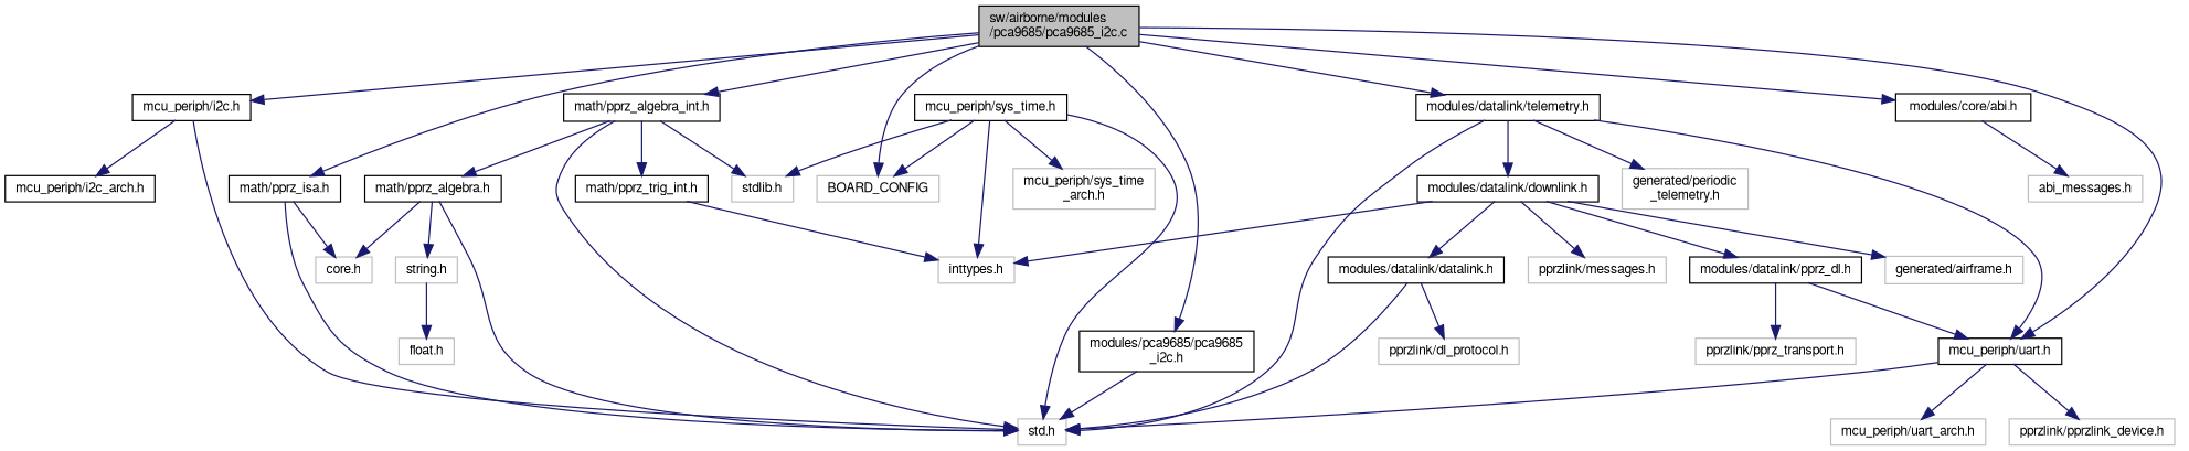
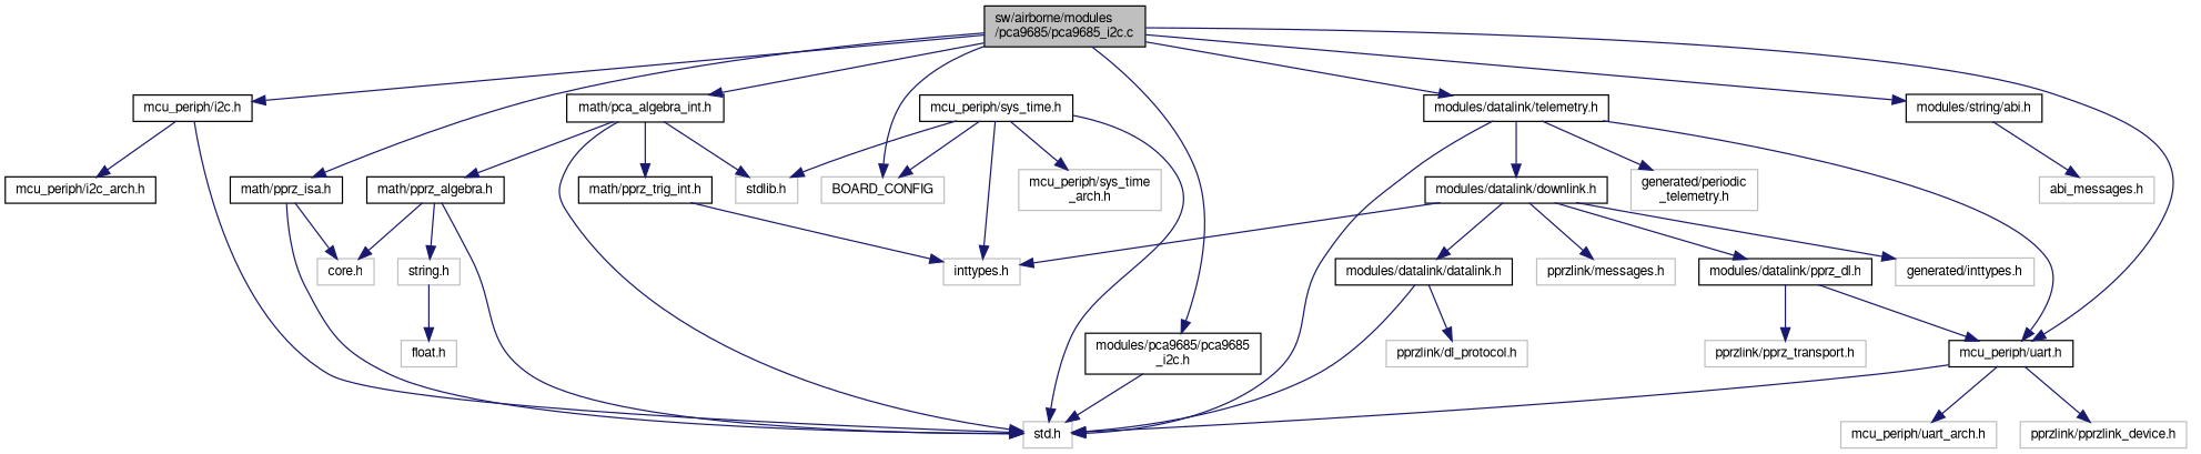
  digraph {
    node [color=grey75 fillcolor=white fontname=FreeSans fontsize=10 shape=record style=filled]
    edge [color=midnightblue fontname=FreeSans fontsize=10 labelfontname=FreeSans labelfontsize=10 style=solid]
    n1 [color=black fillcolor=grey75 fontcolor=black height=0.2 label="sw/airborne/modules\l/pca9685/pca9685_i2c.c" width=0.4]
    n2 [color=black height=0.2 label="modules/pca9685/pca9685\l_i2c.h" width=0.4]
-   n3 [color=black height=0.2 label="math/pprz_algebra_int.h" width=0.4]
+   n3 [color=black height=0.2 label="math/pca_algebra_int.h" width=0.4]
    n4 [color=black height=0.2 label="mcu_periph/i2c.h" width=0.4]
    n5 [color=black height=0.2 label="math/pprz_isa.h" width=0.4]
-   n6 [color=black height=0.2 label="modules/core/abi.h" width=0.4]
+   n6 [color=black height=0.2 label="modules/string/abi.h" width=0.4]
    n7 [color=black height=0.2 label="mcu_periph/uart.h" width=0.4]
    n8 [color=black height=0.2 label="modules/datalink/telemetry.h" width=0.4]
    n9 [height=0.2 label=BOARD_CONFIG width=0.4]
    n10 [height=0.2 label="std.h" width=0.4]
    n11 [color=black height=0.2 label="math/pprz_algebra.h" width=0.4]
    n12 [color=black height=0.2 label="math/pprz_trig_int.h" width=0.4]
    n13 [height=0.2 label="stdlib.h" width=0.4]
    n14 [color=black height=0.2 label="mcu_periph/i2c_arch.h" width=0.4]
    n15 [color=black height=0.2 label="mcu_periph/sys_time.h" width=0.4]
    n16 [height=0.2 label="inttypes.h" width=0.4]
    n17 [height=0.2 label="mcu_periph/sys_time\l_arch.h" width=0.4]
    n18 [height=0.2 label="core.h" width=0.4]
    n19 [height=0.2 label="abi_messages.h" width=0.4]
    n20 [height=0.2 label="mcu_periph/uart_arch.h" width=0.4]
    n21 [height=0.2 label="pprzlink/pprzlink_device.h" width=0.4]
    n22 [height=0.2 label="generated/periodic\l_telemetry.h" width=0.4]
    n23 [color=black height=0.2 label="modules/datalink/downlink.h" width=0.4]
    n24 [height=0.2 label="string.h" width=0.4]
    n25 [height=0.2 label="float.h" width=0.4]
-   n26 [height=0.2 label="generated/airframe.h" width=0.4]
+   n26 [height=0.2 label="generated/inttypes.h" width=0.4]
    n27 [height=0.2 label="pprzlink/messages.h" width=0.4]
    n28 [color=black height=0.2 label="modules/datalink/datalink.h" width=0.4]
    n29 [color=black height=0.2 label="modules/datalink/pprz_dl.h" width=0.4]
    n30 [height=0.2 label="pprzlink/dl_protocol.h" width=0.4]
    n31 [height=0.2 label="pprzlink/pprz_transport.h" width=0.4]
    n1 -> n2
    n1 -> n3
    n1 -> n4
    n1 -> n5
    n1 -> n6
    n1 -> n7
    n1 -> n8
    n1 -> n9
    n2 -> n10
    n3 -> n10
    n3 -> n11
    n3 -> n12
    n3 -> n13
    n4 -> n10
    n4 -> n14
    n5 -> n10
    n5 -> n18
    n6 -> n19
    n7 -> n10
    n7 -> n20
    n7 -> n21
    n8 -> n7
    n8 -> n10
    n8 -> n22
    n8 -> n23
    n11 -> n10
    n11 -> n18
    n11 -> n24
    n12 -> n16
    n15 -> n9
    n15 -> n10
    n15 -> n13
    n15 -> n16
    n15 -> n17
    n23 -> n16
    n23 -> n26
    n23 -> n27
    n23 -> n28
    n23 -> n29
    n24 -> n25
    n28 -> n10
    n28 -> n30
    n29 -> n7
    n29 -> n31
  }
